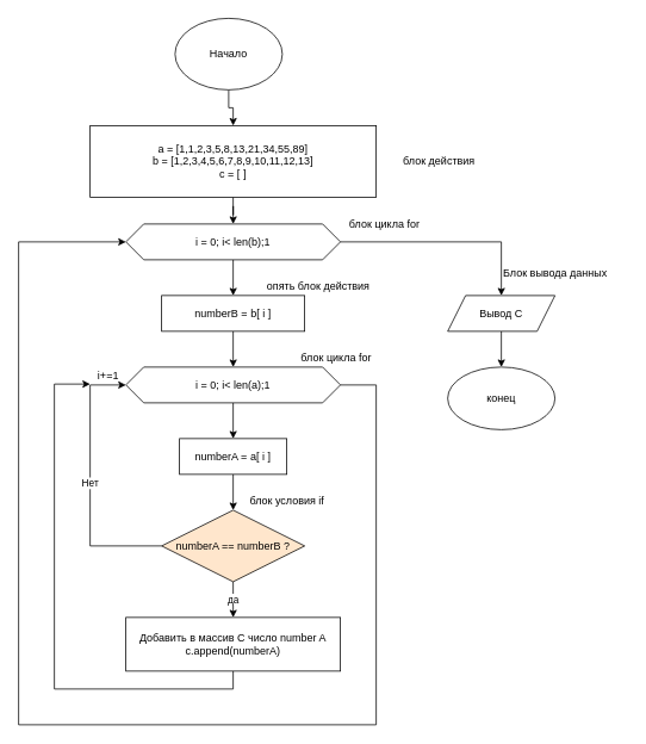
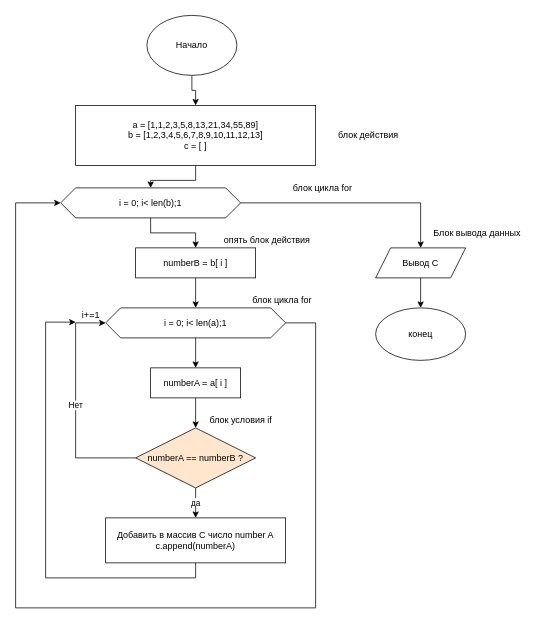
  <mxCell id="0" />
  <mxCell id="1" parent="0" />
  <mxCell id="2" value="" style="edgeStyle=orthogonalEdgeStyle;rounded=0;orthogonalLoop=1;jettySize=auto;html=1;" parent="1" source="3" target="6" edge="1"><mxGeometry relative="1" as="geometry" /></mxCell>
  <mxCell id="3" value="a = [1,1,2,3,5,8,13,21,34,55,89]&lt;br&gt;b = [1,2,3,4,5,6,7,8,9,10,11,12,13]&lt;br&gt;c = [ ]" style="whiteSpace=wrap;html=1;" parent="1" vertex="1"><mxGeometry x="100" y="140" width="320" height="80" as="geometry" /></mxCell>
  <mxCell id="4" value="" style="edgeStyle=orthogonalEdgeStyle;rounded=0;orthogonalLoop=1;jettySize=auto;html=1;" parent="1" source="6" target="8" edge="1"><mxGeometry relative="1" as="geometry" /></mxCell>
  <mxCell id="5" style="edgeStyle=orthogonalEdgeStyle;rounded=0;orthogonalLoop=1;jettySize=auto;html=1;exitX=1;exitY=0.5;exitDx=0;exitDy=0;entryX=0.5;entryY=0;entryDx=0;entryDy=0;" parent="1" source="6" target="21" edge="1"><mxGeometry relative="1" as="geometry" /></mxCell>
- <mxCell id="6" value="i = 0; i&amp;lt; len(b);1" style="shape=hexagon;perimeter=hexagonPerimeter2;whiteSpace=wrap;html=1;fixedSize=1;" parent="1" vertex="1"><mxGeometry x="140" y="250" width="240" height="40" as="geometry" /></mxCell>
+ <mxCell id="6" value="i = 0; i&amp;lt; len(b);1" style="shape=hexagon;perimeter=hexagonPerimeter2;whiteSpace=wrap;html=1;fixedSize=1;" parent="1" vertex="1"><mxGeometry x="80" y="250" width="240" height="40" as="geometry" /></mxCell>
  <mxCell id="7" value="" style="edgeStyle=orthogonalEdgeStyle;rounded=0;orthogonalLoop=1;jettySize=auto;html=1;" parent="1" source="8" target="11" edge="1"><mxGeometry relative="1" as="geometry" /></mxCell>
  <mxCell id="8" value="numberB = b[ i ]" style="whiteSpace=wrap;html=1;" parent="1" vertex="1"><mxGeometry x="180" y="330" width="160" height="40" as="geometry" /></mxCell>
  <mxCell id="9" value="" style="edgeStyle=orthogonalEdgeStyle;rounded=0;orthogonalLoop=1;jettySize=auto;html=1;" parent="1" source="11" target="13" edge="1"><mxGeometry relative="1" as="geometry" /></mxCell>
  <mxCell id="10" style="edgeStyle=orthogonalEdgeStyle;rounded=0;orthogonalLoop=1;jettySize=auto;html=1;exitX=1;exitY=0.5;exitDx=0;exitDy=0;entryX=0;entryY=0.5;entryDx=0;entryDy=0;" parent="1" source="11" edge="1" target="6"><mxGeometry relative="1" as="geometry"><mxPoint y="270" as="targetPoint" x="60" /><Array as="points"><mxPoint x="420" y="430" /><mxPoint x="420" y="810" /><mxPoint x="20" y="810" /><mxPoint x="20" y="270" /></Array></mxGeometry></mxCell>
  <mxCell id="11" value="i = 0; i&amp;lt; len(a);1" style="shape=hexagon;perimeter=hexagonPerimeter2;whiteSpace=wrap;html=1;fixedSize=1;" parent="1" vertex="1"><mxGeometry x="140" y="410" width="240" height="40" as="geometry" /></mxCell>
  <mxCell id="12" value="" style="edgeStyle=orthogonalEdgeStyle;rounded=0;orthogonalLoop=1;jettySize=auto;html=1;" parent="1" source="13" target="16" edge="1"><mxGeometry relative="1" as="geometry" /></mxCell>
  <mxCell id="13" value="numberA = a[ i ]" style="whiteSpace=wrap;html=1;" parent="1" vertex="1"><mxGeometry x="200" y="490" width="120" height="40" as="geometry" /></mxCell>
  <mxCell id="14" value="да" style="edgeStyle=orthogonalEdgeStyle;rounded=0;orthogonalLoop=1;jettySize=auto;html=1;" parent="1" source="16" target="18" edge="1"><mxGeometry relative="1" as="geometry" /></mxCell>
  <mxCell id="15" value="Нет" style="edgeStyle=orthogonalEdgeStyle;rounded=0;orthogonalLoop=1;jettySize=auto;html=1;exitX=0;exitY=0.5;exitDx=0;exitDy=0;entryX=0;entryY=0.5;entryDx=0;entryDy=0;" parent="1" source="16" target="11" edge="1"><mxGeometry relative="1" as="geometry"><Array as="points"><mxPoint x="100" y="610" /><mxPoint x="100" y="430" /></Array></mxGeometry></mxCell>
  <mxCell id="16" value="numberA == numberB ?" style="rhombus;whiteSpace=wrap;html=1;fillColor=#ffe6cc;" parent="1" vertex="1"><mxGeometry x="180" y="570" width="160" height="80" as="geometry" /></mxCell>
  <mxCell id="17" style="edgeStyle=orthogonalEdgeStyle;rounded=0;orthogonalLoop=1;jettySize=auto;html=1;exitX=0.5;exitY=1;exitDx=0;exitDy=0;entryX=0;entryY=0.95;entryDx=0;entryDy=0;entryPerimeter=0;" parent="1" source="18" target="19" edge="1"><mxGeometry relative="1" as="geometry"><mxPoint y="480" as="targetPoint" x="60" /><Array as="points"><mxPoint x="260" y="770" /><mxPoint y="770" x="60" /><mxPoint y="429" x="60" /></Array></mxGeometry></mxCell>
  <mxCell id="18" value="Добавить в массив C число number A&lt;br&gt;c.append(numberA)" style="whiteSpace=wrap;html=1;" parent="1" vertex="1"><mxGeometry x="140" y="690" width="240" height="60" as="geometry" /></mxCell>
  <mxCell id="19" value="i+=1" style="text;html=1;align=center;verticalAlign=middle;resizable=0;points=[];autosize=1;" parent="1" vertex="1"><mxGeometry x="100" y="410" width="40" height="20" as="geometry" /></mxCell>
  <mxCell id="20" value="" style="edgeStyle=orthogonalEdgeStyle;rounded=0;orthogonalLoop=1;jettySize=auto;html=1;" parent="1" source="21" target="22" edge="1"><mxGeometry relative="1" as="geometry" /></mxCell>
  <mxCell id="21" value="Вывод С" style="shape=parallelogram;perimeter=parallelogramPerimeter;whiteSpace=wrap;html=1;fixedSize=1;" parent="1" vertex="1"><mxGeometry x="500" y="330" width="120" height="40" as="geometry" /></mxCell>
  <mxCell id="22" value="конец" style="ellipse;whiteSpace=wrap;html=1;" parent="1" vertex="1"><mxGeometry x="500" y="410" width="120" height="70" as="geometry" /></mxCell>
  <mxCell id="23" value="блок действия" style="text;html=1;align=center;verticalAlign=middle;resizable=0;points=[];autosize=1;" vertex="1" parent="1"><mxGeometry x="440" y="170" width="100" height="20" as="geometry" /></mxCell>
  <mxCell id="24" value="блок цикла for" style="text;html=1;align=center;verticalAlign=middle;resizable=0;points=[];autosize=1;" vertex="1" parent="1"><mxGeometry x="384" y="240" width="90" height="20" as="geometry" /></mxCell>
  <mxCell id="25" value="опять блок действия" style="text;html=1;align=center;verticalAlign=middle;resizable=0;points=[];autosize=1;" vertex="1" parent="1"><mxGeometry x="290" y="310" width="130" height="20" as="geometry" /></mxCell>
  <mxCell id="26" value="блок цикла for" style="text;html=1;align=center;verticalAlign=middle;resizable=0;points=[];autosize=1;" vertex="1" parent="1"><mxGeometry x="330" y="390" width="90" height="20" as="geometry" /></mxCell>
  <mxCell id="27" value="блок условия if" style="text;html=1;align=center;verticalAlign=middle;resizable=0;points=[];autosize=1;" vertex="1" parent="1"><mxGeometry x="270" y="550" width="100" height="20" as="geometry" /></mxCell>
- <mxCell id="28" value="Блок вывода данных" style="text;html=1;align=center;verticalAlign=middle;resizable=0;points=[];autosize=1;" vertex="1" parent="1"><mxGeometry x="555" y="295" width="130" height="20" as="geometry" /></mxCell>
+ <mxCell id="28" value="Блок вывода данных" style="text;html=1;align=center;verticalAlign=middle;resizable=0;points=[];autosize=1;" vertex="1" parent="1"><mxGeometry x="570" y="300" width="130" height="20" as="geometry" /></mxCell>
  <mxCell id="29" value="" style="edgeStyle=orthogonalEdgeStyle;rounded=0;orthogonalLoop=1;jettySize=auto;html=1;" edge="1" parent="1" source="30" target="3"><mxGeometry relative="1" as="geometry" /></mxCell>
  <mxCell id="30" value="Начало" style="ellipse;whiteSpace=wrap;html=1;" vertex="1" parent="1"><mxGeometry x="195" y="20" width="120" height="80" as="geometry" /></mxCell>
